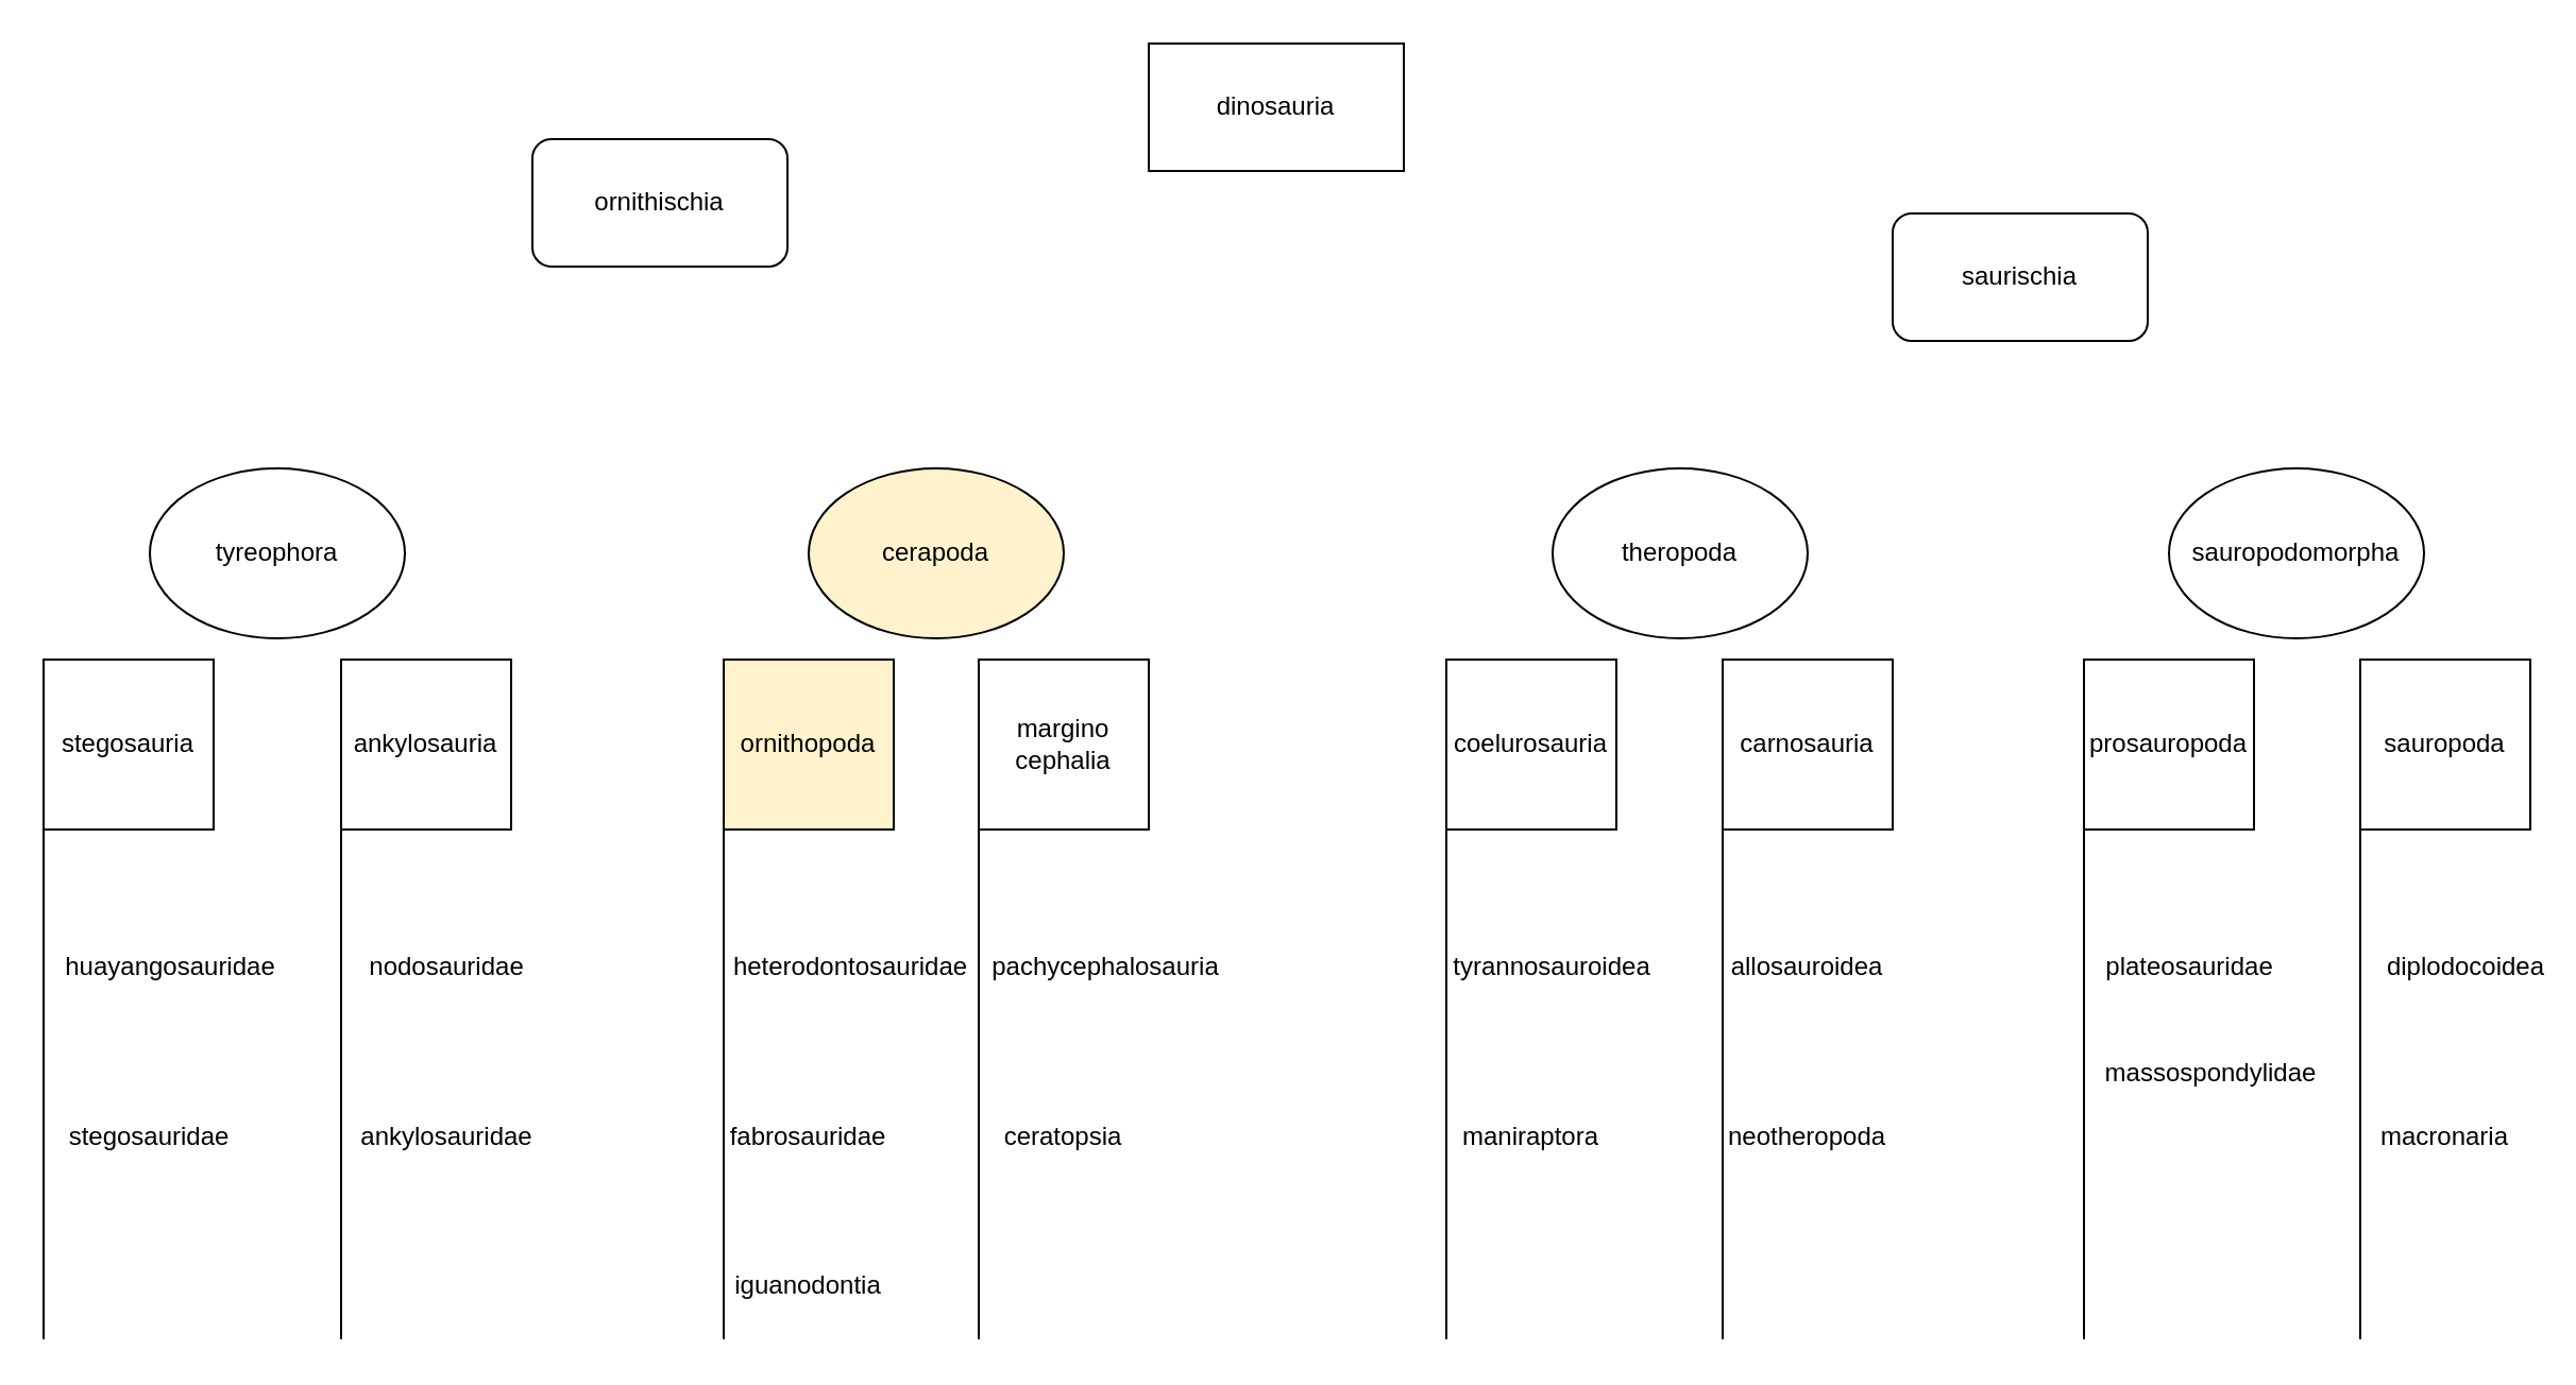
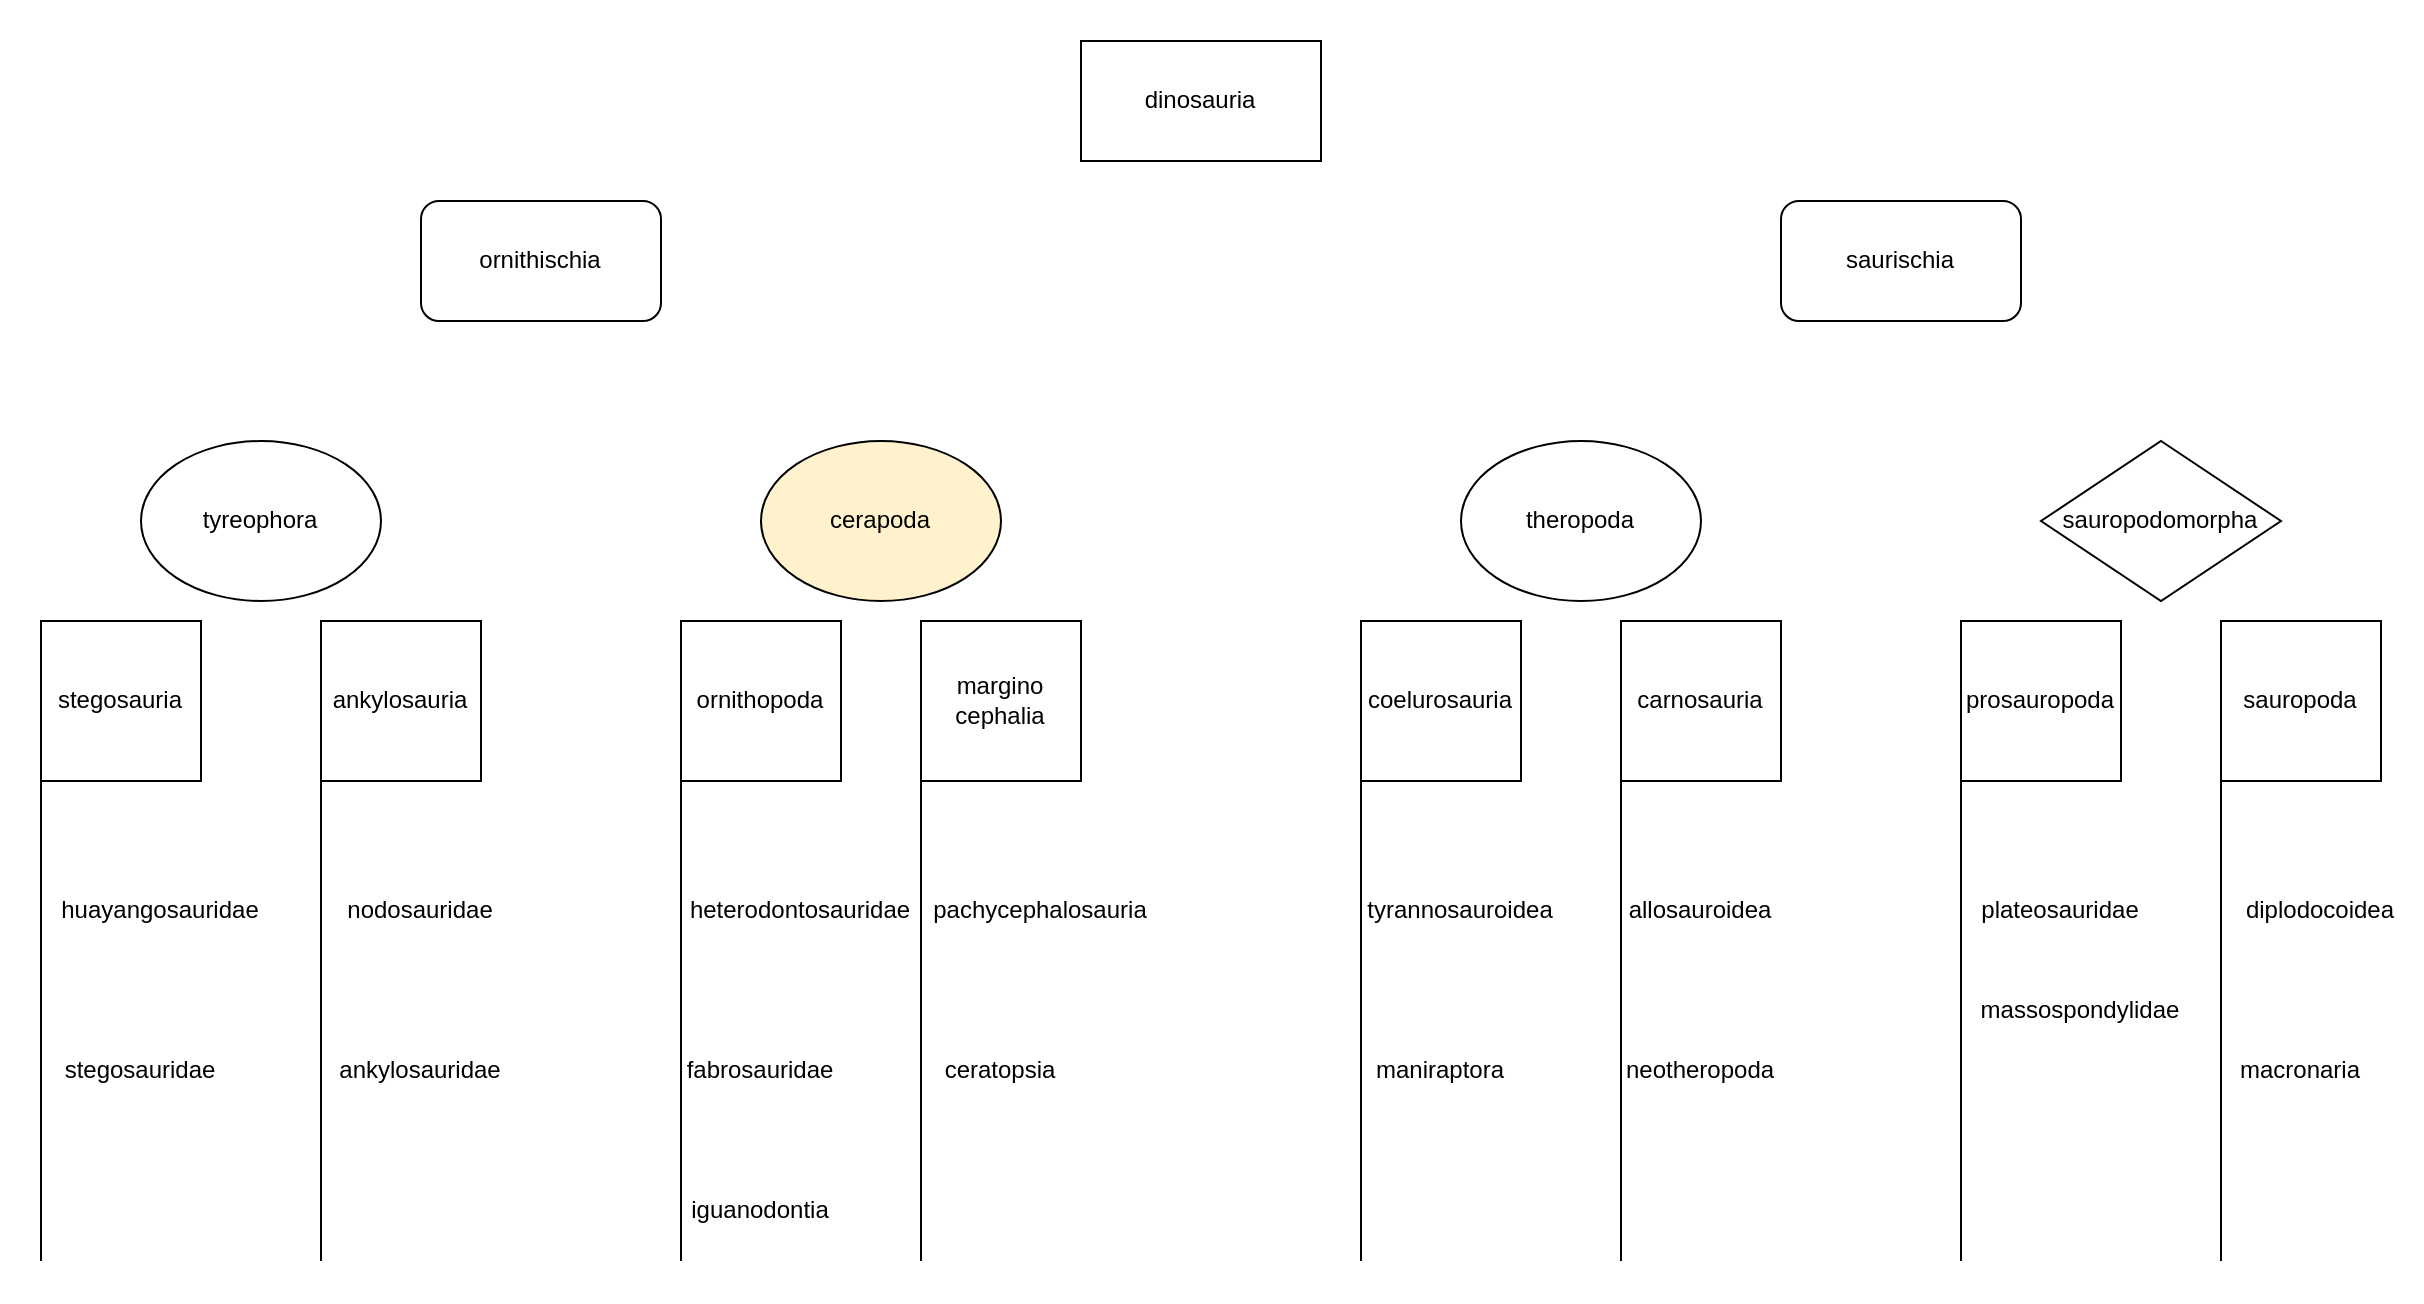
  <mxCell id="0" />
  <mxCell id="1" parent="0" />
  <mxCell id="2" value="dinosauria" style="rounded=0;whiteSpace=wrap;html=1;" vertex="1" parent="1"><mxGeometry x="540" y="20" width="120" height="60" as="geometry" /></mxCell>
- <mxCell id="3" value="ornithischia" style="rounded=1;whiteSpace=wrap;html=1;" vertex="1" parent="1"><mxGeometry x="250" y="65" width="120" height="60" as="geometry" /></mxCell>
+ <mxCell id="3" value="ornithischia" style="rounded=1;whiteSpace=wrap;html=1;" vertex="1" parent="1"><mxGeometry x="210" y="100" width="120" height="60" as="geometry" /></mxCell>
  <mxCell id="4" value="saurischia" style="rounded=1;whiteSpace=wrap;html=1;" vertex="1" parent="1"><mxGeometry x="890" y="100" width="120" height="60" as="geometry" /></mxCell>
  <mxCell id="5" value="tyreophora" style="ellipse;whiteSpace=wrap;html=1;" vertex="1" parent="1"><mxGeometry x="70" y="220" width="120" height="80" as="geometry" /></mxCell>
  <mxCell id="6" value="cerapoda" style="ellipse;whiteSpace=wrap;html=1;fillColor=#fff2cc;" vertex="1" parent="1"><mxGeometry x="380" y="220" width="120" height="80" as="geometry" /></mxCell>
  <mxCell id="7" value="theropoda" style="ellipse;whiteSpace=wrap;html=1;" vertex="1" parent="1"><mxGeometry x="730" y="220" width="120" height="80" as="geometry" /></mxCell>
- <mxCell id="8" value="sauropodomorpha" style="ellipse;whiteSpace=wrap;html=1;" vertex="1" parent="1"><mxGeometry x="1020" y="220" width="120" height="80" as="geometry" /></mxCell>
+ <mxCell id="8" value="sauropodomorpha" style="rhombus;whiteSpace=wrap;html=1;" vertex="1" parent="1"><mxGeometry x="1020" y="220" width="120" height="80" as="geometry" /></mxCell>
  <mxCell id="9" value="stegosauria" style="whiteSpace=wrap;html=1;aspect=fixed;" vertex="1" parent="1"><mxGeometry x="20" y="310" width="80" height="80" as="geometry" /></mxCell>
  <mxCell id="10" value="ankylosauria" style="whiteSpace=wrap;html=1;aspect=fixed;" vertex="1" parent="1"><mxGeometry x="160" y="310" width="80" height="80" as="geometry" /></mxCell>
- <mxCell id="11" value="ornithopoda" style="whiteSpace=wrap;html=1;aspect=fixed;fillColor=#fff2cc;" vertex="1" parent="1"><mxGeometry x="340" y="310" width="80" height="80" as="geometry" /></mxCell>
+ <mxCell id="11" value="ornithopoda" style="whiteSpace=wrap;html=1;aspect=fixed;" vertex="1" parent="1"><mxGeometry x="340" y="310" width="80" height="80" as="geometry" /></mxCell>
  <mxCell id="12" value="margino&lt;br&gt;cephalia" style="whiteSpace=wrap;html=1;aspect=fixed;" vertex="1" parent="1"><mxGeometry x="460" y="310" width="80" height="80" as="geometry" /></mxCell>
  <mxCell id="13" value="coelurosauria" style="whiteSpace=wrap;html=1;aspect=fixed;" vertex="1" parent="1"><mxGeometry x="680" y="310" width="80" height="80" as="geometry" /></mxCell>
  <mxCell id="14" value="carnosauria" style="whiteSpace=wrap;html=1;aspect=fixed;" vertex="1" parent="1"><mxGeometry x="810" y="310" width="80" height="80" as="geometry" /></mxCell>
  <mxCell id="15" value="prosauropoda" style="whiteSpace=wrap;html=1;aspect=fixed;" vertex="1" parent="1"><mxGeometry x="980" y="310" width="80" height="80" as="geometry" /></mxCell>
  <mxCell id="16" value="sauropoda" style="whiteSpace=wrap;html=1;aspect=fixed;" vertex="1" parent="1"><mxGeometry x="1110" y="310" width="80" height="80" as="geometry" /></mxCell>
  <mxCell id="17" value="" style="endArrow=none;html=1;rounded=0;entryX=0.5;entryY=1;entryDx=0;entryDy=0;" edge="1" parent="1"><mxGeometry width="50" height="50" relative="1" as="geometry"><mxPoint x="460" y="630" as="sourcePoint" /><mxPoint x="460" y="390" as="targetPoint" /></mxGeometry></mxCell>
  <mxCell id="18" value="pachycephalosauria" style="text;html=1;strokeColor=none;fillColor=none;align=center;verticalAlign=middle;whiteSpace=wrap;rounded=0;" vertex="1" parent="1"><mxGeometry x="490" y="440" width="60" height="30" as="geometry" /></mxCell>
  <mxCell id="19" value="ceratopsia" style="text;html=1;strokeColor=none;fillColor=none;align=center;verticalAlign=middle;whiteSpace=wrap;rounded=0;" vertex="1" parent="1"><mxGeometry x="470" y="520" width="60" height="30" as="geometry" /></mxCell>
  <mxCell id="20" value="" style="endArrow=none;html=1;rounded=0;entryX=0.5;entryY=1;entryDx=0;entryDy=0;" edge="1" parent="1"><mxGeometry width="50" height="50" relative="1" as="geometry"><mxPoint x="680" y="630" as="sourcePoint" /><mxPoint x="680" y="390" as="targetPoint" /></mxGeometry></mxCell>
  <mxCell id="21" value="tyrannosauroidea" style="text;html=1;strokeColor=none;fillColor=none;align=center;verticalAlign=middle;whiteSpace=wrap;rounded=0;" vertex="1" parent="1"><mxGeometry x="700" y="440" width="60" height="30" as="geometry" /></mxCell>
  <mxCell id="22" value="maniraptora" style="text;html=1;strokeColor=none;fillColor=none;align=center;verticalAlign=middle;whiteSpace=wrap;rounded=0;" vertex="1" parent="1"><mxGeometry x="690" y="520" width="60" height="30" as="geometry" /></mxCell>
  <mxCell id="23" value="" style="endArrow=none;html=1;rounded=0;entryX=0.5;entryY=1;entryDx=0;entryDy=0;" edge="1" parent="1"><mxGeometry width="50" height="50" relative="1" as="geometry"><mxPoint x="810" y="630" as="sourcePoint" /><mxPoint x="810" y="390" as="targetPoint" /></mxGeometry></mxCell>
  <mxCell id="24" value="allosauroidea" style="text;html=1;strokeColor=none;fillColor=none;align=center;verticalAlign=middle;whiteSpace=wrap;rounded=0;" vertex="1" parent="1"><mxGeometry x="820" y="440" width="60" height="30" as="geometry" /></mxCell>
  <mxCell id="25" value="neotheropoda" style="text;html=1;strokeColor=none;fillColor=none;align=center;verticalAlign=middle;whiteSpace=wrap;rounded=0;" vertex="1" parent="1"><mxGeometry x="820" y="520" width="60" height="30" as="geometry" /></mxCell>
  <mxCell id="26" value="" style="endArrow=none;html=1;rounded=0;entryX=0.5;entryY=1;entryDx=0;entryDy=0;" edge="1" parent="1"><mxGeometry width="50" height="50" relative="1" as="geometry"><mxPoint x="20" y="630" as="sourcePoint" /><mxPoint x="20" y="390" as="targetPoint" /></mxGeometry></mxCell>
  <mxCell id="27" value="huayangosauridae" style="text;html=1;strokeColor=none;fillColor=none;align=center;verticalAlign=middle;whiteSpace=wrap;rounded=0;" vertex="1" parent="1"><mxGeometry x="50" y="440" width="60" height="30" as="geometry" /></mxCell>
  <mxCell id="28" value="stegosauridae" style="text;html=1;strokeColor=none;fillColor=none;align=center;verticalAlign=middle;whiteSpace=wrap;rounded=0;" vertex="1" parent="1"><mxGeometry x="40" y="520" width="60" height="30" as="geometry" /></mxCell>
  <mxCell id="29" value="" style="endArrow=none;html=1;rounded=0;entryX=0.5;entryY=1;entryDx=0;entryDy=0;" edge="1" parent="1"><mxGeometry width="50" height="50" relative="1" as="geometry"><mxPoint x="160" y="630" as="sourcePoint" /><mxPoint x="160" y="390" as="targetPoint" /></mxGeometry></mxCell>
  <mxCell id="30" value="nodosauridae" style="text;html=1;strokeColor=none;fillColor=none;align=center;verticalAlign=middle;whiteSpace=wrap;rounded=0;" vertex="1" parent="1"><mxGeometry x="180" y="440" width="60" height="30" as="geometry" /></mxCell>
  <mxCell id="31" value="ankylosauridae" style="text;html=1;strokeColor=none;fillColor=none;align=center;verticalAlign=middle;whiteSpace=wrap;rounded=0;" vertex="1" parent="1"><mxGeometry x="180" y="520" width="60" height="30" as="geometry" /></mxCell>
  <mxCell id="32" value="" style="endArrow=none;html=1;rounded=0;entryX=0.5;entryY=1;entryDx=0;entryDy=0;" edge="1" parent="1"><mxGeometry width="50" height="50" relative="1" as="geometry"><mxPoint x="340" y="630" as="sourcePoint" /><mxPoint x="340" y="390" as="targetPoint" /></mxGeometry></mxCell>
  <mxCell id="33" value="heterodontosauridae" style="text;html=1;strokeColor=none;fillColor=none;align=center;verticalAlign=middle;whiteSpace=wrap;rounded=0;" vertex="1" parent="1"><mxGeometry x="370" y="440" width="60" height="30" as="geometry" /></mxCell>
  <mxCell id="34" value="fabrosauridae" style="text;html=1;strokeColor=none;fillColor=none;align=center;verticalAlign=middle;whiteSpace=wrap;rounded=0;" vertex="1" parent="1"><mxGeometry x="350" y="520" width="60" height="30" as="geometry" /></mxCell>
  <mxCell id="35" value="iguanodontia" style="text;html=1;strokeColor=none;fillColor=none;align=center;verticalAlign=middle;whiteSpace=wrap;rounded=0;" vertex="1" parent="1"><mxGeometry x="350" y="590" width="60" height="30" as="geometry" /></mxCell>
  <mxCell id="36" value="" style="endArrow=none;html=1;rounded=0;entryX=0.5;entryY=1;entryDx=0;entryDy=0;" edge="1" parent="1"><mxGeometry width="50" height="50" relative="1" as="geometry"><mxPoint x="980" y="630" as="sourcePoint" /><mxPoint x="980" y="390" as="targetPoint" /></mxGeometry></mxCell>
  <mxCell id="37" value="plateosauridae" style="text;html=1;strokeColor=none;fillColor=none;align=center;verticalAlign=middle;whiteSpace=wrap;rounded=0;" vertex="1" parent="1"><mxGeometry x="1000" y="440" width="60" height="30" as="geometry" /></mxCell>
  <mxCell id="38" value="massospondylidae" style="text;html=1;strokeColor=none;fillColor=none;align=center;verticalAlign=middle;whiteSpace=wrap;rounded=0;" vertex="1" parent="1"><mxGeometry x="1010" y="490" width="60" height="30" as="geometry" /></mxCell>
  <mxCell id="39" value="" style="endArrow=none;html=1;rounded=0;entryX=0.5;entryY=1;entryDx=0;entryDy=0;" edge="1" parent="1"><mxGeometry width="50" height="50" relative="1" as="geometry"><mxPoint x="1110" y="630" as="sourcePoint" /><mxPoint x="1110" y="390" as="targetPoint" /></mxGeometry></mxCell>
  <mxCell id="40" value="diplodocoidea" style="text;html=1;strokeColor=none;fillColor=none;align=center;verticalAlign=middle;whiteSpace=wrap;rounded=0;" vertex="1" parent="1"><mxGeometry x="1130" y="440" width="60" height="30" as="geometry" /></mxCell>
  <mxCell id="41" value="macronaria" style="text;html=1;strokeColor=none;fillColor=none;align=center;verticalAlign=middle;whiteSpace=wrap;rounded=0;" vertex="1" parent="1"><mxGeometry x="1120" y="520" width="60" height="30" as="geometry" /></mxCell>
